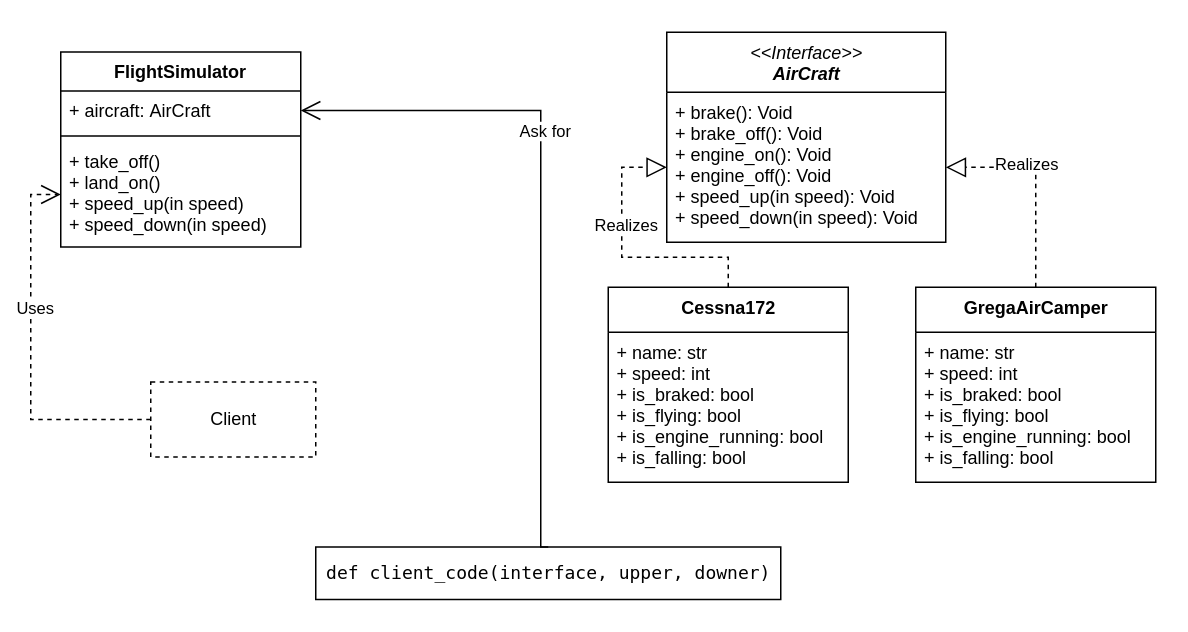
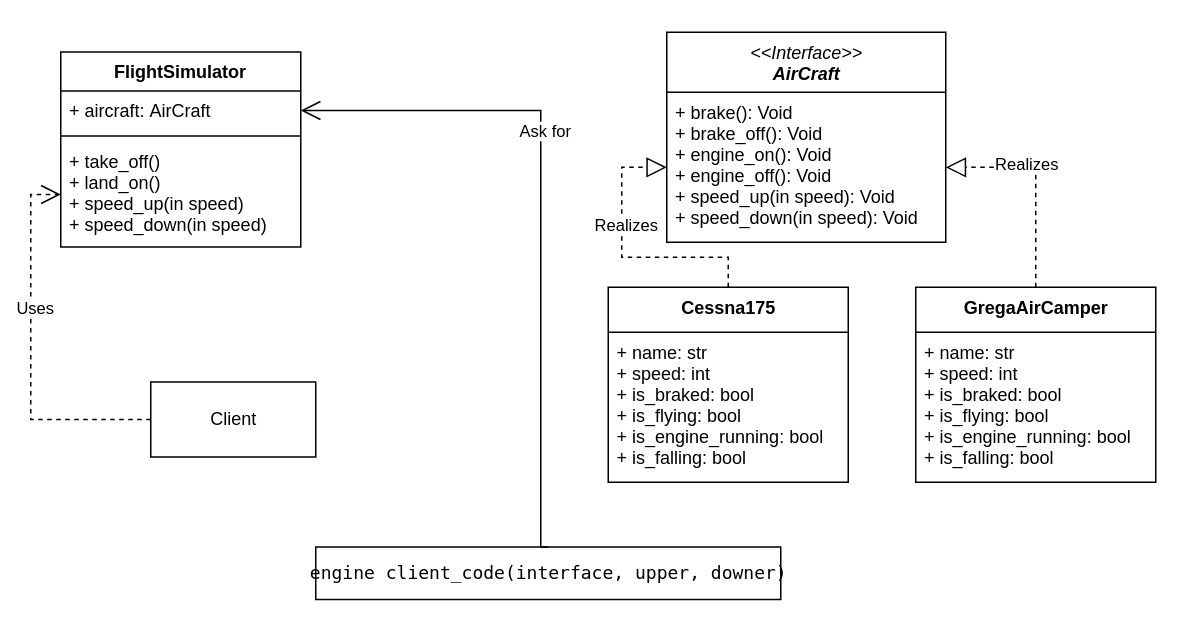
  <mxCell id="0" />
  <mxCell id="1" parent="0" />
  <mxCell id="2" value="FlightSimulator" style="swimlane;fontStyle=1;align=center;verticalAlign=top;childLayout=stackLayout;horizontal=1;startSize=26;horizontalStack=0;resizeParent=1;resizeParentMax=0;resizeLast=0;collapsible=1;marginBottom=0;fontColor=#000000;" vertex="1" parent="1"><mxGeometry x="40" y="34" width="160" height="130" as="geometry" /></mxCell>
  <mxCell id="3" value="+ aircraft: AirCraft" style="text;strokeColor=none;fillColor=none;align=left;verticalAlign=top;spacingLeft=4;spacingRight=4;overflow=hidden;rotatable=0;points=[[0,0.5],[1,0.5]];portConstraint=eastwest;" vertex="1" parent="2"><mxGeometry y="26" width="160" height="26" as="geometry" /></mxCell>
  <mxCell id="4" value="" style="line;strokeWidth=1;fillColor=none;align=left;verticalAlign=middle;spacingTop=-1;spacingLeft=3;spacingRight=3;rotatable=0;labelPosition=right;points=[];portConstraint=eastwest;" vertex="1" parent="2"><mxGeometry y="52" width="160" height="8" as="geometry" /></mxCell>
  <mxCell id="5" value="+ take_off()&#10;+ land_on()&#10;+ speed_up(in speed)&#10;+ speed_down(in speed)" style="text;strokeColor=none;fillColor=none;align=left;verticalAlign=top;spacingLeft=4;spacingRight=4;overflow=hidden;rotatable=0;points=[[0,0.5],[1,0.5]];portConstraint=eastwest;" vertex="1" parent="2"><mxGeometry y="60" width="160" height="70" as="geometry" /></mxCell>
  <mxCell id="6" value="&amp;lt;&amp;lt;Interface&amp;gt;&amp;gt;&lt;br&gt;&lt;b&gt;AirCraft&lt;/b&gt;" style="swimlane;fontStyle=2;align=center;verticalAlign=top;childLayout=stackLayout;horizontal=1;startSize=40;horizontalStack=0;resizeParent=1;resizeParentMax=0;resizeLast=0;collapsible=1;marginBottom=0;html=1;" vertex="1" parent="1"><mxGeometry x="444" y="20.91" width="186" height="140" as="geometry" /></mxCell>
  <mxCell id="7" value="+ brake(): Void&#10;+ brake_off(): Void&#10;+ engine_on(): Void&#10;+ engine_off(): Void&#10;+ speed_up(in speed): Void&#10;+ speed_down(in speed): Void" style="text;strokeColor=none;fillColor=none;align=left;verticalAlign=top;spacingLeft=4;spacingRight=4;overflow=hidden;rotatable=0;points=[[0,0.5],[1,0.5]];portConstraint=eastwest;" vertex="1" parent="6"><mxGeometry y="40" width="186" height="100" as="geometry" /></mxCell>
- <mxCell id="8" value="&lt;b style=&quot;font-style: normal&quot;&gt;Cessna172&lt;/b&gt;" style="swimlane;fontStyle=2;align=center;verticalAlign=top;childLayout=stackLayout;horizontal=1;startSize=30;horizontalStack=0;resizeParent=1;resizeParentMax=0;resizeLast=0;collapsible=1;marginBottom=0;html=1;" vertex="1" parent="1"><mxGeometry x="405" y="190.91" width="160" height="130" as="geometry" /></mxCell>
+ <mxCell id="8" value="&lt;b style=&quot;font-style: normal&quot;&gt;Cessna175&lt;/b&gt;" style="swimlane;fontStyle=2;align=center;verticalAlign=top;childLayout=stackLayout;horizontal=1;startSize=30;horizontalStack=0;resizeParent=1;resizeParentMax=0;resizeLast=0;collapsible=1;marginBottom=0;html=1;" vertex="1" parent="1"><mxGeometry x="405" y="190.91" width="160" height="130" as="geometry" /></mxCell>
  <mxCell id="9" value="+ name: str&#10;+ speed: int&#10;+ is_braked: bool&#10;+ is_flying: bool&#10;+ is_engine_running: bool&#10;+ is_falling: bool" style="text;strokeColor=none;fillColor=none;align=left;verticalAlign=top;spacingLeft=4;spacingRight=4;overflow=hidden;rotatable=0;points=[[0,0.5],[1,0.5]];portConstraint=eastwest;" vertex="1" parent="8"><mxGeometry y="30" width="160" height="100" as="geometry" /></mxCell>
  <mxCell id="10" style="edgeStyle=orthogonalEdgeStyle;rounded=0;orthogonalLoop=1;jettySize=auto;html=1;exitX=0.5;exitY=0;exitDx=0;exitDy=0;entryX=0;entryY=0.5;entryDx=0;entryDy=0;endSize=11;startSize=11;endArrow=block;endFill=0;dashed=1;" edge="1" parent="1" source="8" target="7"><mxGeometry relative="1" as="geometry"><mxPoint x="430" y="399" as="sourcePoint" /><mxPoint x="510" y="294" as="targetPoint" /></mxGeometry></mxCell>
  <mxCell id="11" value="Realizes" style="edgeLabel;html=1;align=center;verticalAlign=middle;resizable=0;points=[];fontColor=#000000;" vertex="1" connectable="0" parent="10"><mxGeometry x="0.241" y="-2" relative="1" as="geometry"><mxPoint as="offset" /></mxGeometry></mxCell>
  <mxCell id="12" value="&lt;b style=&quot;font-style: normal&quot;&gt;GregaAirCamper&lt;/b&gt;" style="swimlane;fontStyle=2;align=center;verticalAlign=top;childLayout=stackLayout;horizontal=1;startSize=30;horizontalStack=0;resizeParent=1;resizeParentMax=0;resizeLast=0;collapsible=1;marginBottom=0;html=1;" vertex="1" parent="1"><mxGeometry x="610" y="190.91" width="160" height="130" as="geometry" /></mxCell>
  <mxCell id="13" value="+ name: str&#10;+ speed: int&#10;+ is_braked: bool&#10;+ is_flying: bool&#10;+ is_engine_running: bool&#10;+ is_falling: bool" style="text;strokeColor=none;fillColor=none;align=left;verticalAlign=top;spacingLeft=4;spacingRight=4;overflow=hidden;rotatable=0;points=[[0,0.5],[1,0.5]];portConstraint=eastwest;" vertex="1" parent="12"><mxGeometry y="30" width="160" height="100" as="geometry" /></mxCell>
  <mxCell id="14" style="edgeStyle=orthogonalEdgeStyle;rounded=0;orthogonalLoop=1;jettySize=auto;html=1;exitX=0.5;exitY=0;exitDx=0;exitDy=0;entryX=1;entryY=0.5;entryDx=0;entryDy=0;endSize=11;startSize=11;endArrow=block;endFill=0;dashed=1;" edge="1" parent="1" source="12" target="7"><mxGeometry relative="1" as="geometry"><mxPoint x="460" y="200.91" as="sourcePoint" /><mxPoint x="454" y="120.91" as="targetPoint" /></mxGeometry></mxCell>
  <mxCell id="15" value="Realizes" style="edgeLabel;html=1;align=center;verticalAlign=middle;resizable=0;points=[];fontColor=#000000;" vertex="1" connectable="0" parent="14"><mxGeometry x="0.241" y="-2" relative="1" as="geometry"><mxPoint as="offset" /></mxGeometry></mxCell>
- <mxCell id="16" value="&lt;span style=&quot;background-color: rgb(40 , 44 , 52)&quot;&gt;&lt;font face=&quot;dejavu sans mono, monospace&quot;&gt;&lt;div&gt;def client_code(interface, upper, downer)&lt;/div&gt;&lt;/font&gt;&lt;/span&gt;" style="html=1;" vertex="1" parent="1"><mxGeometry x="210" y="364" width="310" height="35" as="geometry" /></mxCell>
- <mxCell id="17" value="Client" style="html=1;dashed=1;" vertex="1" parent="1"><mxGeometry x="100" y="254" width="110" height="50" as="geometry" /></mxCell>
+ <mxCell id="16" value="&lt;span style=&quot;background-color: rgb(40 , 44 , 52)&quot;&gt;&lt;font face=&quot;dejavu sans mono, monospace&quot;&gt;&lt;div&gt;engine client_code(interface, upper, downer)&lt;/div&gt;&lt;/font&gt;&lt;/span&gt;" style="html=1;" vertex="1" parent="1"><mxGeometry x="210" y="364" width="310" height="35" as="geometry" /></mxCell>
+ <mxCell id="17" value="Client" style="html=1;" vertex="1" parent="1"><mxGeometry x="100" y="254" width="110" height="50" as="geometry" /></mxCell>
  <mxCell id="18" style="edgeStyle=orthogonalEdgeStyle;rounded=0;orthogonalLoop=1;jettySize=auto;html=1;exitX=0;exitY=0.5;exitDx=0;exitDy=0;entryX=0;entryY=0.5;entryDx=0;entryDy=0;endSize=11;startSize=11;endArrow=open;endFill=0;dashed=1;fontColor=#000000;" edge="1" parent="1" source="17" target="5"><mxGeometry relative="1" as="geometry"><mxPoint x="169.2" y="544.049" as="sourcePoint" /><mxPoint x="120" y="631.917" as="targetPoint" /><Array as="points"><mxPoint x="20" y="279" /><mxPoint x="20" y="129" /></Array></mxGeometry></mxCell>
  <mxCell id="19" value="Uses" style="edgeLabel;html=1;align=center;verticalAlign=middle;resizable=0;points=[];fontColor=#000000;" vertex="1" connectable="0" parent="18"><mxGeometry x="0.241" y="-2" relative="1" as="geometry"><mxPoint as="offset" /></mxGeometry></mxCell>
  <mxCell id="20" style="edgeStyle=orthogonalEdgeStyle;rounded=0;orthogonalLoop=1;jettySize=auto;html=1;exitX=0.5;exitY=0;exitDx=0;exitDy=0;entryX=1;entryY=0.5;entryDx=0;entryDy=0;endSize=11;startSize=11;endArrow=open;endFill=0;dashed=0;fontColor=#000000;" edge="1" parent="1" source="16" target="3"><mxGeometry relative="1" as="geometry"><mxPoint x="90" y="538.14" as="sourcePoint" /><mxPoint x="334.96" y="514" as="targetPoint" /><Array as="points"><mxPoint x="360" y="364" /><mxPoint x="360" y="73" /></Array></mxGeometry></mxCell>
  <mxCell id="21" value="Ask for" style="edgeLabel;html=1;align=center;verticalAlign=middle;resizable=0;points=[];fontColor=#000000;" vertex="1" connectable="0" parent="20"><mxGeometry x="0.241" y="-2" relative="1" as="geometry"><mxPoint as="offset" /></mxGeometry></mxCell>
